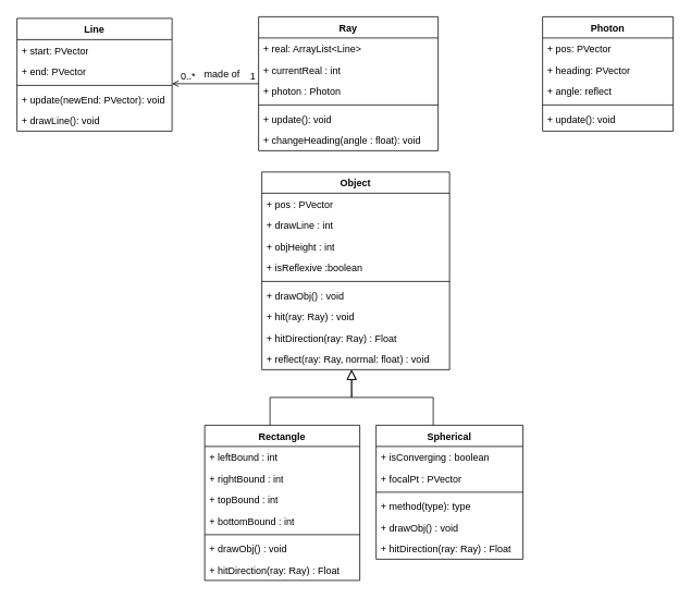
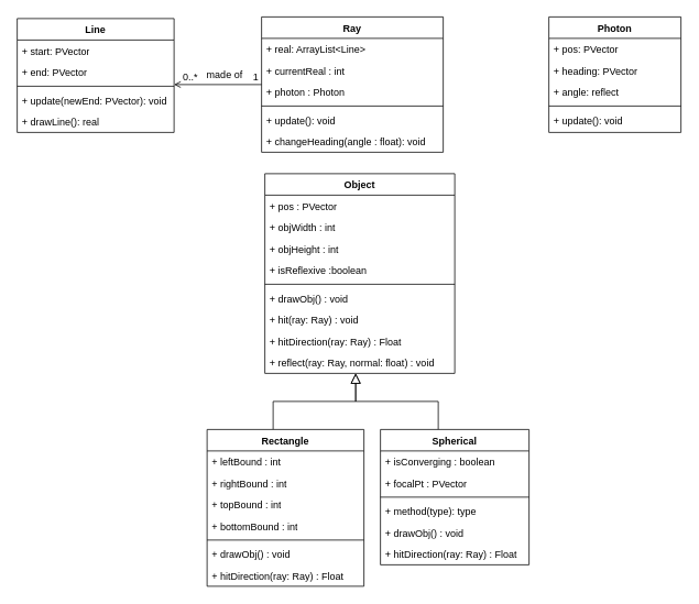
  <mxCell id="0" />
  <mxCell id="1" parent="0" />
  <mxCell id="2" value="Ray" style="swimlane;fontStyle=1;align=center;verticalAlign=top;childLayout=stackLayout;horizontal=1;startSize=26;horizontalStack=0;resizeParent=1;resizeLast=0;collapsible=1;marginBottom=0;rounded=0;shadow=0;strokeWidth=1;" parent="1" vertex="1"><mxGeometry x="316" y="20" width="220" height="164" as="geometry"><mxRectangle x="-424" y="-150" width="160" height="26" as="alternateBounds" /></mxGeometry></mxCell>
  <mxCell id="3" value="+ real: ArrayList&lt;Line&gt;" style="text;align=left;verticalAlign=top;spacingLeft=4;spacingRight=4;overflow=hidden;rotatable=0;points=[[0,0.5],[1,0.5]];portConstraint=eastwest;" parent="2" vertex="1"><mxGeometry y="26" width="220" height="26" as="geometry" /></mxCell>
  <mxCell id="4" value="+ currentReal : int" style="text;align=left;verticalAlign=top;spacingLeft=4;spacingRight=4;overflow=hidden;rotatable=0;points=[[0,0.5],[1,0.5]];portConstraint=eastwest;rounded=0;shadow=0;html=0;" parent="2" vertex="1"><mxGeometry y="52" width="220" height="26" as="geometry" /></mxCell>
  <mxCell id="5" value="+ photon : Photon" style="text;align=left;verticalAlign=top;spacingLeft=4;spacingRight=4;overflow=hidden;rotatable=0;points=[[0,0.5],[1,0.5]];portConstraint=eastwest;rounded=0;shadow=0;html=0;" parent="2" vertex="1"><mxGeometry y="78" width="220" height="26" as="geometry" /></mxCell>
  <mxCell id="6" value="" style="line;html=1;strokeWidth=1;align=left;verticalAlign=middle;spacingTop=-1;spacingLeft=3;spacingRight=3;rotatable=0;labelPosition=right;points=[];portConstraint=eastwest;" parent="2" vertex="1"><mxGeometry y="104" width="220" height="8" as="geometry" /></mxCell>
  <mxCell id="7" value="+ update(): void" style="text;align=left;verticalAlign=top;spacingLeft=4;spacingRight=4;overflow=hidden;rotatable=0;points=[[0,0.5],[1,0.5]];portConstraint=eastwest;" parent="2" vertex="1"><mxGeometry y="112" width="220" height="26" as="geometry" /></mxCell>
  <mxCell id="8" value="+ changeHeading(angle : float): void" style="text;strokeColor=none;fillColor=none;align=left;verticalAlign=top;spacingLeft=4;spacingRight=4;overflow=hidden;rotatable=0;points=[[0,0.5],[1,0.5]];portConstraint=eastwest;whiteSpace=wrap;html=1;" vertex="1" parent="2"><mxGeometry y="138" width="220" height="26" as="geometry" /></mxCell>
  <mxCell id="9" value="Photon" style="swimlane;fontStyle=1;align=center;verticalAlign=top;childLayout=stackLayout;horizontal=1;startSize=26;horizontalStack=0;resizeParent=1;resizeLast=0;collapsible=1;marginBottom=0;rounded=0;shadow=0;strokeWidth=1;" parent="1" vertex="1"><mxGeometry x="664" y="20" width="160" height="140" as="geometry"><mxRectangle x="-76" y="-150" width="160" height="26" as="alternateBounds" /></mxGeometry></mxCell>
  <mxCell id="10" value="+ pos: PVector" style="text;align=left;verticalAlign=top;spacingLeft=4;spacingRight=4;overflow=hidden;rotatable=0;points=[[0,0.5],[1,0.5]];portConstraint=eastwest;" parent="9" vertex="1"><mxGeometry y="26" width="160" height="26" as="geometry" /></mxCell>
  <mxCell id="11" value="+ heading: PVector" style="text;align=left;verticalAlign=top;spacingLeft=4;spacingRight=4;overflow=hidden;rotatable=0;points=[[0,0.5],[1,0.5]];portConstraint=eastwest;rounded=0;shadow=0;html=0;" parent="9" vertex="1"><mxGeometry y="52" width="160" height="26" as="geometry" /></mxCell>
  <mxCell id="12" value="+ angle: reflect" style="text;align=left;verticalAlign=top;spacingLeft=4;spacingRight=4;overflow=hidden;rotatable=0;points=[[0,0.5],[1,0.5]];portConstraint=eastwest;rounded=0;shadow=0;html=0;" parent="9" vertex="1"><mxGeometry y="78" width="160" height="26" as="geometry" /></mxCell>
  <mxCell id="13" value="" style="line;html=1;strokeWidth=1;align=left;verticalAlign=middle;spacingTop=-1;spacingLeft=3;spacingRight=3;rotatable=0;labelPosition=right;points=[];portConstraint=eastwest;" parent="9" vertex="1"><mxGeometry y="104" width="160" height="8" as="geometry" /></mxCell>
  <mxCell id="14" value="+ update(): void" style="text;align=left;verticalAlign=top;spacingLeft=4;spacingRight=4;overflow=hidden;rotatable=0;points=[[0,0.5],[1,0.5]];portConstraint=eastwest;" parent="9" vertex="1"><mxGeometry y="112" width="160" height="26" as="geometry" /></mxCell>
  <mxCell id="15" value="Object" style="swimlane;fontStyle=1;align=center;verticalAlign=top;childLayout=stackLayout;horizontal=1;startSize=26;horizontalStack=0;resizeParent=1;resizeParentMax=0;resizeLast=0;collapsible=1;marginBottom=0;whiteSpace=wrap;html=1;" vertex="1" parent="1"><mxGeometry x="320" y="210" width="230" height="242" as="geometry"><mxRectangle x="-400" y="120" width="80" height="30" as="alternateBounds" /></mxGeometry></mxCell>
  <mxCell id="16" value="+ pos : PVector" style="text;strokeColor=none;fillColor=none;align=left;verticalAlign=top;spacingLeft=4;spacingRight=4;overflow=hidden;rotatable=0;points=[[0,0.5],[1,0.5]];portConstraint=eastwest;whiteSpace=wrap;html=1;" vertex="1" parent="15"><mxGeometry y="26" width="230" height="26" as="geometry" /></mxCell>
- <mxCell id="17" value="+ drawLine : int" style="text;strokeColor=none;fillColor=none;align=left;verticalAlign=top;spacingLeft=4;spacingRight=4;overflow=hidden;rotatable=0;points=[[0,0.5],[1,0.5]];portConstraint=eastwest;whiteSpace=wrap;html=1;" vertex="1" parent="15"><mxGeometry y="52" width="230" height="26" as="geometry" /></mxCell>
+ <mxCell id="17" value="+ objWidth : int" style="text;strokeColor=none;fillColor=none;align=left;verticalAlign=top;spacingLeft=4;spacingRight=4;overflow=hidden;rotatable=0;points=[[0,0.5],[1,0.5]];portConstraint=eastwest;whiteSpace=wrap;html=1;" vertex="1" parent="15"><mxGeometry y="52" width="230" height="26" as="geometry" /></mxCell>
  <mxCell id="18" value="+ objHeight : int" style="text;strokeColor=none;fillColor=none;align=left;verticalAlign=top;spacingLeft=4;spacingRight=4;overflow=hidden;rotatable=0;points=[[0,0.5],[1,0.5]];portConstraint=eastwest;whiteSpace=wrap;html=1;" vertex="1" parent="15"><mxGeometry y="78" width="230" height="26" as="geometry" /></mxCell>
  <mxCell id="19" value="+ isReflexive :boolean" style="text;strokeColor=none;fillColor=none;align=left;verticalAlign=top;spacingLeft=4;spacingRight=4;overflow=hidden;rotatable=0;points=[[0,0.5],[1,0.5]];portConstraint=eastwest;whiteSpace=wrap;html=1;" vertex="1" parent="15"><mxGeometry y="104" width="230" height="26" as="geometry" /></mxCell>
  <mxCell id="20" value="" style="line;strokeWidth=1;fillColor=none;align=left;verticalAlign=middle;spacingTop=-1;spacingLeft=3;spacingRight=3;rotatable=0;labelPosition=right;points=[];portConstraint=eastwest;strokeColor=inherit;" vertex="1" parent="15"><mxGeometry y="130" width="230" height="8" as="geometry" /></mxCell>
  <mxCell id="21" value="+ drawObj() : void" style="text;strokeColor=none;fillColor=none;align=left;verticalAlign=top;spacingLeft=4;spacingRight=4;overflow=hidden;rotatable=0;points=[[0,0.5],[1,0.5]];portConstraint=eastwest;whiteSpace=wrap;html=1;" vertex="1" parent="15"><mxGeometry y="138" width="230" height="26" as="geometry" /></mxCell>
  <mxCell id="22" value="+ hit(ray: Ray) : void" style="text;strokeColor=none;fillColor=none;align=left;verticalAlign=top;spacingLeft=4;spacingRight=4;overflow=hidden;rotatable=0;points=[[0,0.5],[1,0.5]];portConstraint=eastwest;whiteSpace=wrap;html=1;" vertex="1" parent="15"><mxGeometry y="164" width="230" height="26" as="geometry" /></mxCell>
  <mxCell id="23" value="+ hitDirection(ray: Ray) : Float" style="text;strokeColor=none;fillColor=none;align=left;verticalAlign=top;spacingLeft=4;spacingRight=4;overflow=hidden;rotatable=0;points=[[0,0.5],[1,0.5]];portConstraint=eastwest;whiteSpace=wrap;html=1;" vertex="1" parent="15"><mxGeometry y="190" width="230" height="26" as="geometry" /></mxCell>
  <mxCell id="24" value="+ reflect(ray: Ray, normal: float) : void" style="text;strokeColor=none;fillColor=none;align=left;verticalAlign=top;spacingLeft=4;spacingRight=4;overflow=hidden;rotatable=0;points=[[0,0.5],[1,0.5]];portConstraint=eastwest;whiteSpace=wrap;html=1;" vertex="1" parent="15"><mxGeometry y="216" width="230" height="26" as="geometry" /></mxCell>
  <mxCell id="25" value="" style="endArrow=block;endSize=10;endFill=0;shadow=0;strokeWidth=1;rounded=0;edgeStyle=elbowEdgeStyle;elbow=vertical;" edge="1" parent="1"><mxGeometry width="160" relative="1" as="geometry"><mxPoint x="530" y="520" as="sourcePoint" /><mxPoint x="430" y="452" as="targetPoint" /></mxGeometry></mxCell>
  <mxCell id="26" value="" style="endArrow=block;endSize=10;endFill=0;shadow=0;strokeWidth=1;rounded=0;edgeStyle=elbowEdgeStyle;elbow=vertical;" edge="1" parent="1"><mxGeometry width="160" relative="1" as="geometry"><mxPoint x="330" y="520" as="sourcePoint" /><mxPoint x="430" y="452" as="targetPoint" /></mxGeometry></mxCell>
  <mxCell id="27" value="Spherical" style="swimlane;fontStyle=1;align=center;verticalAlign=top;childLayout=stackLayout;horizontal=1;startSize=26;horizontalStack=0;resizeParent=1;resizeParentMax=0;resizeLast=0;collapsible=1;marginBottom=0;whiteSpace=wrap;html=1;" vertex="1" parent="1"><mxGeometry x="460" y="520" width="180" height="164" as="geometry" /></mxCell>
  <mxCell id="28" value="+ isConverging : boolean" style="text;strokeColor=none;fillColor=none;align=left;verticalAlign=top;spacingLeft=4;spacingRight=4;overflow=hidden;rotatable=0;points=[[0,0.5],[1,0.5]];portConstraint=eastwest;whiteSpace=wrap;html=1;" vertex="1" parent="27"><mxGeometry y="26" width="180" height="26" as="geometry" /></mxCell>
  <mxCell id="29" value="+ focalPt : PVector" style="text;strokeColor=none;fillColor=none;align=left;verticalAlign=top;spacingLeft=4;spacingRight=4;overflow=hidden;rotatable=0;points=[[0,0.5],[1,0.5]];portConstraint=eastwest;whiteSpace=wrap;html=1;" vertex="1" parent="27"><mxGeometry y="52" width="180" height="26" as="geometry" /></mxCell>
  <mxCell id="30" value="" style="line;strokeWidth=1;fillColor=none;align=left;verticalAlign=middle;spacingTop=-1;spacingLeft=3;spacingRight=3;rotatable=0;labelPosition=right;points=[];portConstraint=eastwest;strokeColor=inherit;" vertex="1" parent="27"><mxGeometry y="78" width="180" height="8" as="geometry" /></mxCell>
  <mxCell id="31" value="+ method(type): type" style="text;strokeColor=none;fillColor=none;align=left;verticalAlign=top;spacingLeft=4;spacingRight=4;overflow=hidden;rotatable=0;points=[[0,0.5],[1,0.5]];portConstraint=eastwest;whiteSpace=wrap;html=1;" vertex="1" parent="27"><mxGeometry y="86" width="180" height="26" as="geometry" /></mxCell>
  <mxCell id="32" value="+ drawObj() : void" style="text;strokeColor=none;fillColor=none;align=left;verticalAlign=top;spacingLeft=4;spacingRight=4;overflow=hidden;rotatable=0;points=[[0,0.5],[1,0.5]];portConstraint=eastwest;whiteSpace=wrap;html=1;" vertex="1" parent="27"><mxGeometry y="112" width="180" height="26" as="geometry" /></mxCell>
  <mxCell id="33" value="+ hitDirection(ray: Ray) : Float" style="text;strokeColor=none;fillColor=none;align=left;verticalAlign=top;spacingLeft=4;spacingRight=4;overflow=hidden;rotatable=0;points=[[0,0.5],[1,0.5]];portConstraint=eastwest;whiteSpace=wrap;html=1;" vertex="1" parent="27"><mxGeometry y="138" width="180" height="26" as="geometry" /></mxCell>
  <mxCell id="34" value="Rectangle" style="swimlane;fontStyle=1;align=center;verticalAlign=top;childLayout=stackLayout;horizontal=1;startSize=26;horizontalStack=0;resizeParent=1;resizeParentMax=0;resizeLast=0;collapsible=1;marginBottom=0;whiteSpace=wrap;html=1;" vertex="1" parent="1"><mxGeometry x="250" y="520" width="190" height="190" as="geometry"><mxRectangle x="-470" y="460" width="100" height="30" as="alternateBounds" /></mxGeometry></mxCell>
  <mxCell id="35" value="+ leftBound : int" style="text;strokeColor=none;fillColor=none;align=left;verticalAlign=top;spacingLeft=4;spacingRight=4;overflow=hidden;rotatable=0;points=[[0,0.5],[1,0.5]];portConstraint=eastwest;whiteSpace=wrap;html=1;" vertex="1" parent="34"><mxGeometry y="26" width="190" height="26" as="geometry" /></mxCell>
  <mxCell id="36" value="+ rightBound : int" style="text;strokeColor=none;fillColor=none;align=left;verticalAlign=top;spacingLeft=4;spacingRight=4;overflow=hidden;rotatable=0;points=[[0,0.5],[1,0.5]];portConstraint=eastwest;whiteSpace=wrap;html=1;" vertex="1" parent="34"><mxGeometry y="52" width="190" height="26" as="geometry" /></mxCell>
  <mxCell id="37" value="+ topBound : int" style="text;strokeColor=none;fillColor=none;align=left;verticalAlign=top;spacingLeft=4;spacingRight=4;overflow=hidden;rotatable=0;points=[[0,0.5],[1,0.5]];portConstraint=eastwest;whiteSpace=wrap;html=1;" vertex="1" parent="34"><mxGeometry y="78" width="190" height="26" as="geometry" /></mxCell>
  <mxCell id="38" value="+ bottomBound : int" style="text;strokeColor=none;fillColor=none;align=left;verticalAlign=top;spacingLeft=4;spacingRight=4;overflow=hidden;rotatable=0;points=[[0,0.5],[1,0.5]];portConstraint=eastwest;whiteSpace=wrap;html=1;" vertex="1" parent="34"><mxGeometry y="104" width="190" height="26" as="geometry" /></mxCell>
  <mxCell id="39" value="" style="line;strokeWidth=1;fillColor=none;align=left;verticalAlign=middle;spacingTop=-1;spacingLeft=3;spacingRight=3;rotatable=0;labelPosition=right;points=[];portConstraint=eastwest;strokeColor=inherit;" vertex="1" parent="34"><mxGeometry y="130" width="190" height="8" as="geometry" /></mxCell>
  <mxCell id="40" value="+ drawObj() : void" style="text;strokeColor=none;fillColor=none;align=left;verticalAlign=top;spacingLeft=4;spacingRight=4;overflow=hidden;rotatable=0;points=[[0,0.5],[1,0.5]];portConstraint=eastwest;whiteSpace=wrap;html=1;" vertex="1" parent="34"><mxGeometry y="138" width="190" height="26" as="geometry" /></mxCell>
  <mxCell id="41" value="+ hitDirection(ray: Ray) : Float" style="text;strokeColor=none;fillColor=none;align=left;verticalAlign=top;spacingLeft=4;spacingRight=4;overflow=hidden;rotatable=0;points=[[0,0.5],[1,0.5]];portConstraint=eastwest;whiteSpace=wrap;html=1;" vertex="1" parent="34"><mxGeometry y="164" width="190" height="26" as="geometry" /></mxCell>
  <mxCell id="42" value="Line" style="swimlane;fontStyle=1;align=center;verticalAlign=top;childLayout=stackLayout;horizontal=1;startSize=26;horizontalStack=0;resizeParent=1;resizeParentMax=0;resizeLast=0;collapsible=1;marginBottom=0;whiteSpace=wrap;html=1;" vertex="1" parent="1"><mxGeometry x="20" y="22" width="190" height="138" as="geometry" /></mxCell>
  <mxCell id="43" value="+ start: PVector" style="text;strokeColor=none;fillColor=none;align=left;verticalAlign=top;spacingLeft=4;spacingRight=4;overflow=hidden;rotatable=0;points=[[0,0.5],[1,0.5]];portConstraint=eastwest;whiteSpace=wrap;html=1;" vertex="1" parent="42"><mxGeometry y="26" width="190" height="26" as="geometry" /></mxCell>
  <mxCell id="44" value="+ end: PVector" style="text;strokeColor=none;fillColor=none;align=left;verticalAlign=top;spacingLeft=4;spacingRight=4;overflow=hidden;rotatable=0;points=[[0,0.5],[1,0.5]];portConstraint=eastwest;whiteSpace=wrap;html=1;" vertex="1" parent="42"><mxGeometry y="52" width="190" height="26" as="geometry" /></mxCell>
  <mxCell id="45" value="" style="line;strokeWidth=1;fillColor=none;align=left;verticalAlign=middle;spacingTop=-1;spacingLeft=3;spacingRight=3;rotatable=0;labelPosition=right;points=[];portConstraint=eastwest;strokeColor=inherit;" vertex="1" parent="42"><mxGeometry y="78" width="190" height="8" as="geometry" /></mxCell>
  <mxCell id="46" value="+ update(newEnd: PVector): void" style="text;strokeColor=none;fillColor=none;align=left;verticalAlign=top;spacingLeft=4;spacingRight=4;overflow=hidden;rotatable=0;points=[[0,0.5],[1,0.5]];portConstraint=eastwest;whiteSpace=wrap;html=1;" vertex="1" parent="42"><mxGeometry y="86" width="190" height="26" as="geometry" /></mxCell>
- <mxCell id="47" value="+ drawLine(): void" style="text;strokeColor=none;fillColor=none;align=left;verticalAlign=top;spacingLeft=4;spacingRight=4;overflow=hidden;rotatable=0;points=[[0,0.5],[1,0.5]];portConstraint=eastwest;whiteSpace=wrap;html=1;" vertex="1" parent="42"><mxGeometry y="112" width="190" height="26" as="geometry" /></mxCell>
+ <mxCell id="47" value="+ drawLine(): real" style="text;strokeColor=none;fillColor=none;align=left;verticalAlign=top;spacingLeft=4;spacingRight=4;overflow=hidden;rotatable=0;points=[[0,0.5],[1,0.5]];portConstraint=eastwest;whiteSpace=wrap;html=1;" vertex="1" parent="42"><mxGeometry y="112" width="190" height="26" as="geometry" /></mxCell>
  <mxCell id="48" value="" style="endArrow=open;shadow=0;strokeWidth=1;rounded=0;endFill=1;edgeStyle=elbowEdgeStyle;elbow=vertical;exitX=0;exitY=0.154;exitDx=0;exitDy=0;exitPerimeter=0;" edge="1" parent="1" source="5"><mxGeometry x="0.5" y="41" relative="1" as="geometry"><mxPoint x="312" y="101.5" as="sourcePoint" /><mxPoint x="210" y="102" as="targetPoint" /><mxPoint x="-40" y="32" as="offset" /></mxGeometry></mxCell>
  <mxCell id="49" value="1" style="resizable=0;align=left;verticalAlign=bottom;labelBackgroundColor=none;fontSize=12;" connectable="0" vertex="1" parent="48"><mxGeometry x="-1" relative="1" as="geometry"><mxPoint x="-12" y="-1" as="offset" /></mxGeometry></mxCell>
  <mxCell id="50" value="0..*" style="resizable=0;align=right;verticalAlign=bottom;labelBackgroundColor=none;fontSize=12;" connectable="0" vertex="1" parent="48"><mxGeometry x="1" relative="1" as="geometry"><mxPoint x="30" y="-1" as="offset" /></mxGeometry></mxCell>
  <mxCell id="51" value="made of" style="text;html=1;resizable=0;points=[];;align=center;verticalAlign=middle;labelBackgroundColor=none;rounded=0;shadow=0;strokeWidth=1;fontSize=12;" vertex="1" connectable="0" parent="48"><mxGeometry x="0.5" y="49" relative="1" as="geometry"><mxPoint x="34" y="-61" as="offset" /></mxGeometry></mxCell>
